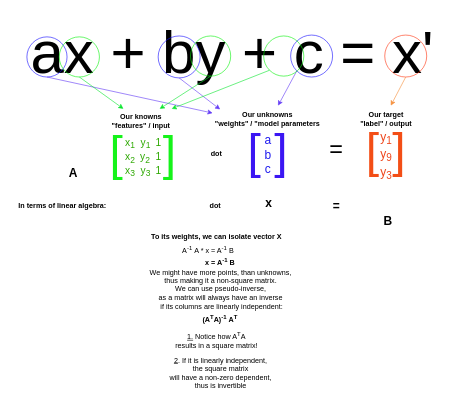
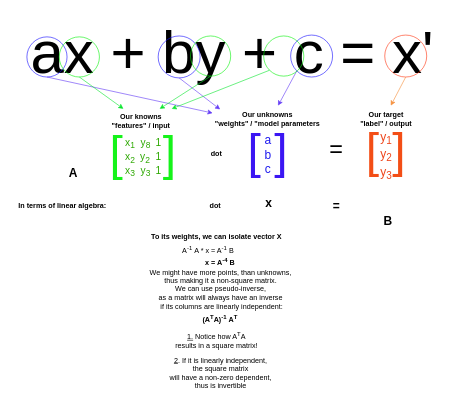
  <mxCell id="0" />
  <mxCell id="1" parent="0" />
  <mxCell id="2" value="&lt;font style=&quot;font-size: 100px;&quot;&gt;ax + by + c = x'&lt;/font&gt;" style="text;html=1;align=center;verticalAlign=middle;resizable=0;points=[];autosize=1;strokeColor=none;fillColor=none;" vertex="1" parent="1"><mxGeometry x="41" y="20" width="690" height="132" as="geometry" /></mxCell>
  <mxCell id="3" value="" style="ellipse;whiteSpace=wrap;html=1;aspect=fixed;fillColor=none;strokeColor=#150DFF;" vertex="1" parent="1"><mxGeometry x="44" y="61" width="67" height="67" as="geometry" /></mxCell>
  <mxCell id="4" value="" style="ellipse;whiteSpace=wrap;html=1;aspect=fixed;fillColor=none;strokeColor=#150DFF;" vertex="1" parent="1"><mxGeometry x="263" y="59.5" width="70" height="70" as="geometry" /></mxCell>
  <mxCell id="5" value="" style="ellipse;whiteSpace=wrap;html=1;aspect=fixed;fillColor=none;strokeColor=#150DFF;" vertex="1" parent="1"><mxGeometry x="484" y="58" width="70" height="70" as="geometry" /></mxCell>
  <mxCell id="6" value="&lt;font color=&quot;#3b16f3&quot; style=&quot;font-size: 80px;&quot;&gt;[ ]&lt;/font&gt;" style="text;html=1;align=center;verticalAlign=middle;whiteSpace=wrap;rounded=0;" vertex="1" parent="1"><mxGeometry x="351" y="237" width="190" height="30" as="geometry" /></mxCell>
  <mxCell id="7" value="&lt;font color=&quot;#1f1bee&quot; style=&quot;font-size: 20px;&quot;&gt;a&lt;br&gt;b&lt;br&gt;c&lt;/font&gt;" style="text;html=1;align=center;verticalAlign=middle;resizable=0;points=[];autosize=1;strokeColor=none;fillColor=none;" vertex="1" parent="1"><mxGeometry x="431" y="212" width="30" height="90" as="geometry" /></mxCell>
  <mxCell id="8" value="" style="endArrow=classic;html=1;rounded=0;exitX=0.5;exitY=1;exitDx=0;exitDy=0;strokeColor=#6138f5;entryX=0.03;entryY=0.271;entryDx=0;entryDy=0;entryPerimeter=0;" edge="1" parent="1" source="3" target="9"><mxGeometry width="50" height="50" relative="1" as="geometry"><mxPoint x="237" y="228" as="sourcePoint" /><mxPoint x="156" y="213" as="targetPoint" /></mxGeometry></mxCell>
  <mxCell id="9" value="Our unknowns&lt;br&gt;&quot;weights&quot; / &quot;model parameters" style="text;html=1;align=center;verticalAlign=middle;resizable=0;points=[];autosize=1;strokeColor=none;fillColor=none;fontStyle=1" vertex="1" parent="1"><mxGeometry x="348" y="177" width="193" height="41" as="geometry" /></mxCell>
  <mxCell id="10" value="&lt;font color=&quot;#f34e16&quot; style=&quot;font-size: 80px;&quot;&gt;[ ]&lt;/font&gt;" style="text;html=1;align=center;verticalAlign=middle;whiteSpace=wrap;rounded=0;" vertex="1" parent="1"><mxGeometry x="548" y="236" width="190" height="30" as="geometry" /></mxCell>
- <mxCell id="11" value="&lt;span style=&quot;font-size: 20px;&quot;&gt;&lt;font color=&quot;#ee451b&quot;&gt;y&lt;sub style=&quot;&quot;&gt;1&lt;br&gt;&lt;/sub&gt;y&lt;sub style=&quot;&quot;&gt;9&lt;br&gt;&lt;/sub&gt;y&lt;sub style=&quot;&quot;&gt;3&lt;/sub&gt;&lt;/font&gt;&lt;br&gt;&lt;/span&gt;" style="text;html=1;align=center;verticalAlign=middle;resizable=0;points=[];autosize=1;strokeColor=none;fillColor=none;" vertex="1" parent="1"><mxGeometry x="624.5" y="210" width="37" height="98" as="geometry" /></mxCell>
+ <mxCell id="11" value="&lt;span style=&quot;font-size: 20px;&quot;&gt;&lt;font color=&quot;#ee451b&quot;&gt;y&lt;sub style=&quot;&quot;&gt;1&lt;br&gt;&lt;/sub&gt;y&lt;sub style=&quot;&quot;&gt;2&lt;br&gt;&lt;/sub&gt;y&lt;sub style=&quot;&quot;&gt;3&lt;/sub&gt;&lt;/font&gt;&lt;br&gt;&lt;/span&gt;" style="text;html=1;align=center;verticalAlign=middle;resizable=0;points=[];autosize=1;strokeColor=none;fillColor=none;" vertex="1" parent="1"><mxGeometry x="624.5" y="210" width="37" height="98" as="geometry" /></mxCell>
  <mxCell id="12" value="Our target&lt;br&gt;&quot;label&quot; / output" style="text;html=1;align=center;verticalAlign=middle;resizable=0;points=[];autosize=1;strokeColor=none;fillColor=none;fontStyle=1" vertex="1" parent="1"><mxGeometry x="591" y="177" width="104" height="41" as="geometry" /></mxCell>
  <mxCell id="13" value="&lt;font style=&quot;font-size: 39px;&quot;&gt;=&lt;/font&gt;" style="text;html=1;align=center;verticalAlign=middle;resizable=0;points=[];autosize=1;strokeColor=none;fillColor=none;" vertex="1" parent="1"><mxGeometry x="539" y="219" width="41" height="59" as="geometry" /></mxCell>
  <mxCell id="14" value="" style="ellipse;whiteSpace=wrap;html=1;aspect=fixed;fillColor=none;strokeColor=#ff330f;" vertex="1" parent="1"><mxGeometry x="641" y="58" width="70" height="70" as="geometry" /></mxCell>
  <mxCell id="15" value="" style="endArrow=classic;html=1;rounded=0;exitX=0.5;exitY=1;exitDx=0;exitDy=0;strokeColor=#6138f5;entryX=0.095;entryY=0.122;entryDx=0;entryDy=0;entryPerimeter=0;" edge="1" parent="1" source="4" target="9"><mxGeometry width="50" height="50" relative="1" as="geometry"><mxPoint x="87" y="138" as="sourcePoint" /><mxPoint x="409" y="198" as="targetPoint" /></mxGeometry></mxCell>
  <mxCell id="16" value="" style="endArrow=classic;html=1;rounded=0;exitX=0;exitY=1;exitDx=0;exitDy=0;strokeColor=#6138f5;entryX=0.596;entryY=-0.031;entryDx=0;entryDy=0;entryPerimeter=0;" edge="1" parent="1" source="5" target="9"><mxGeometry width="50" height="50" relative="1" as="geometry"><mxPoint x="308" y="140" as="sourcePoint" /><mxPoint x="415" y="192" as="targetPoint" /></mxGeometry></mxCell>
  <mxCell id="17" value="&lt;font color=&quot;#16f31a&quot; style=&quot;font-size: 80px;&quot;&gt;[&amp;nbsp; &amp;nbsp;]&lt;/font&gt;" style="text;html=1;align=center;verticalAlign=middle;whiteSpace=wrap;rounded=0;" vertex="1" parent="1"><mxGeometry x="143" y="241" width="190" height="30" as="geometry" /></mxCell>
  <mxCell id="18" value="Our knowns&lt;br&gt;&quot;features&quot; / input" style="text;html=1;align=center;verticalAlign=middle;resizable=0;points=[];autosize=1;strokeColor=none;fillColor=none;fontStyle=1" vertex="1" parent="1"><mxGeometry x="176" y="181" width="115" height="41" as="geometry" /></mxCell>
- <mxCell id="19" value="&lt;font style=&quot;font-size: 17px;&quot; color=&quot;#2da800&quot;&gt;x&lt;sub style=&quot;&quot;&gt;1&lt;/sub&gt;&amp;nbsp; y&lt;sub style=&quot;&quot;&gt;1&amp;nbsp;&lt;/sub&gt;&amp;nbsp;1&lt;br&gt;x&lt;span style=&quot;&quot;&gt;&lt;sub&gt;2&amp;nbsp;&lt;/sub&gt;&lt;/span&gt;&amp;nbsp;y&lt;span style=&quot;&quot;&gt;&lt;sub&gt;2&lt;/sub&gt;&lt;/span&gt;&amp;nbsp; 1&lt;br&gt;x&lt;sub style=&quot;&quot;&gt;3&lt;/sub&gt;&amp;nbsp; y&lt;span style=&quot;&quot;&gt;&lt;sub&gt;3&amp;nbsp;&lt;/sub&gt;&lt;/span&gt;&amp;nbsp;1&lt;/font&gt;" style="text;html=1;align=center;verticalAlign=middle;whiteSpace=wrap;rounded=0;" vertex="1" parent="1"><mxGeometry x="187.5" y="248" width="101" height="30" as="geometry" /></mxCell>
+ <mxCell id="19" value="&lt;font style=&quot;font-size: 17px;&quot; color=&quot;#2da800&quot;&gt;x&lt;sub style=&quot;&quot;&gt;1&lt;/sub&gt;&amp;nbsp; y&lt;sub style=&quot;&quot;&gt;8&amp;nbsp;&lt;/sub&gt;&amp;nbsp;1&lt;br&gt;x&lt;span style=&quot;&quot;&gt;&lt;sub&gt;2&amp;nbsp;&lt;/sub&gt;&lt;/span&gt;&amp;nbsp;y&lt;span style=&quot;&quot;&gt;&lt;sub&gt;2&lt;/sub&gt;&lt;/span&gt;&amp;nbsp; 1&lt;br&gt;x&lt;sub style=&quot;&quot;&gt;3&lt;/sub&gt;&amp;nbsp; y&lt;span style=&quot;&quot;&gt;&lt;sub&gt;3&amp;nbsp;&lt;/sub&gt;&lt;/span&gt;&amp;nbsp;1&lt;/font&gt;" style="text;html=1;align=center;verticalAlign=middle;whiteSpace=wrap;rounded=0;" vertex="1" parent="1"><mxGeometry x="187.5" y="248" width="101" height="30" as="geometry" /></mxCell>
  <mxCell id="20" value="" style="endArrow=classic;html=1;rounded=0;exitX=0.5;exitY=1;exitDx=0;exitDy=0;strokeColor=#f58d38;entryX=0.578;entryY=-0.031;entryDx=0;entryDy=0;entryPerimeter=0;" edge="1" parent="1" source="14" target="12"><mxGeometry width="50" height="50" relative="1" as="geometry"><mxPoint x="504" y="128" as="sourcePoint" /><mxPoint x="463" y="186" as="targetPoint" /></mxGeometry></mxCell>
  <mxCell id="21" value="&lt;b&gt;dot&lt;/b&gt;" style="text;html=1;align=center;verticalAlign=middle;resizable=0;points=[];autosize=1;strokeColor=none;fillColor=none;" vertex="1" parent="1"><mxGeometry x="341" y="243" width="37" height="26" as="geometry" /></mxCell>
  <mxCell id="22" value="" style="ellipse;whiteSpace=wrap;html=1;aspect=fixed;fillColor=none;strokeColor=#07f20b;" vertex="1" parent="1"><mxGeometry x="98" y="61" width="67" height="67" as="geometry" /></mxCell>
  <mxCell id="23" value="" style="ellipse;whiteSpace=wrap;html=1;aspect=fixed;fillColor=none;strokeColor=#07f20b;" vertex="1" parent="1"><mxGeometry x="317" y="59.5" width="67" height="67" as="geometry" /></mxCell>
  <mxCell id="24" value="" style="ellipse;whiteSpace=wrap;html=1;aspect=fixed;fillColor=none;strokeColor=#07f20b;" vertex="1" parent="1"><mxGeometry x="439" y="59.5" width="67" height="67" as="geometry" /></mxCell>
  <mxCell id="25" value="" style="endArrow=classic;html=1;rounded=0;exitX=0.5;exitY=1;exitDx=0;exitDy=0;strokeColor=#0ae62e;" edge="1" parent="1" source="22" target="18"><mxGeometry width="50" height="50" relative="1" as="geometry"><mxPoint x="88" y="138" as="sourcePoint" /><mxPoint x="364" y="198" as="targetPoint" /></mxGeometry></mxCell>
  <mxCell id="26" value="" style="endArrow=classic;html=1;rounded=0;exitX=0.5;exitY=1;exitDx=0;exitDy=0;strokeColor=#0ae62e;" edge="1" parent="1" source="23" target="18"><mxGeometry width="50" height="50" relative="1" as="geometry"><mxPoint x="142" y="138" as="sourcePoint" /><mxPoint x="215" y="191" as="targetPoint" /></mxGeometry></mxCell>
  <mxCell id="27" value="" style="endArrow=classic;html=1;rounded=0;exitX=0;exitY=1;exitDx=0;exitDy=0;strokeColor=#0ae62e;" edge="1" parent="1" source="24" target="18"><mxGeometry width="50" height="50" relative="1" as="geometry"><mxPoint x="360" y="137" as="sourcePoint" /><mxPoint x="275" y="191" as="targetPoint" /></mxGeometry></mxCell>
  <mxCell id="28" value="&lt;b&gt;In terms of linear algebra:&lt;/b&gt;" style="text;html=1;align=center;verticalAlign=middle;resizable=0;points=[];autosize=1;strokeColor=none;fillColor=none;" vertex="1" parent="1"><mxGeometry x="20" y="330" width="165" height="26" as="geometry" /></mxCell>
  <mxCell id="29" value="&lt;b&gt;&lt;font style=&quot;font-size: 20px;&quot;&gt;A&lt;/font&gt;&lt;/b&gt;" style="text;html=1;align=center;verticalAlign=middle;resizable=0;points=[];autosize=1;strokeColor=none;fillColor=none;" vertex="1" parent="1"><mxGeometry x="105" y="269" width="32" height="36" as="geometry" /></mxCell>
  <mxCell id="30" value="&lt;span style=&quot;font-size: 20px;&quot;&gt;&lt;b&gt;x&lt;/b&gt;&lt;/span&gt;" style="text;html=1;align=center;verticalAlign=middle;resizable=0;points=[];autosize=1;strokeColor=none;fillColor=none;" vertex="1" parent="1"><mxGeometry x="432" y="320" width="29" height="36" as="geometry" /></mxCell>
  <mxCell id="31" value="&lt;span style=&quot;font-size: 20px;&quot;&gt;&lt;b&gt;=&lt;/b&gt;&lt;/span&gt;" style="text;html=1;align=center;verticalAlign=middle;resizable=0;points=[];autosize=1;strokeColor=none;fillColor=none;" vertex="1" parent="1"><mxGeometry x="544.5" y="324" width="30" height="36" as="geometry" /></mxCell>
  <mxCell id="32" value="&lt;span style=&quot;font-size: 20px;&quot;&gt;&lt;b&gt;B&lt;/b&gt;&lt;/span&gt;" style="text;html=1;align=center;verticalAlign=middle;resizable=0;points=[];autosize=1;strokeColor=none;fillColor=none;" vertex="1" parent="1"><mxGeometry x="629.5" y="350" width="32" height="36" as="geometry" /></mxCell>
  <mxCell id="33" value="&lt;b&gt;dot&lt;/b&gt;" style="text;html=1;align=center;verticalAlign=middle;resizable=0;points=[];autosize=1;strokeColor=none;fillColor=none;" vertex="1" parent="1"><mxGeometry x="339" y="330" width="37" height="26" as="geometry" /></mxCell>
  <mxCell id="34" value="&lt;b&gt;To its weights, we can isolate vector X&lt;br&gt;&lt;/b&gt;" style="text;html=1;align=center;verticalAlign=middle;resizable=0;points=[];autosize=1;strokeColor=none;fillColor=none;" vertex="1" parent="1"><mxGeometry x="234" y="382" width="251" height="26" as="geometry" /></mxCell>
  <mxCell id="35" value="A&lt;sup&gt;-1&lt;/sup&gt;&amp;nbsp;A * x = A&lt;sup&gt;-1&lt;/sup&gt;&amp;nbsp;B" style="text;html=1;align=center;verticalAlign=middle;resizable=0;points=[];autosize=1;strokeColor=none;fillColor=none;" vertex="1" parent="1"><mxGeometry x="294" y="401" width="104" height="29" as="geometry" /></mxCell>
- <mxCell id="36" value="x = A&lt;sup&gt;-1&lt;/sup&gt;&amp;nbsp;B" style="text;html=1;align=center;verticalAlign=middle;resizable=0;points=[];autosize=1;strokeColor=none;fillColor=none;fontStyle=1" vertex="1" parent="1"><mxGeometry x="332" y="421" width="67" height="29" as="geometry" /></mxCell>
+ <mxCell id="36" value="x = A&lt;sup&gt;-4&lt;/sup&gt;&amp;nbsp;B" style="text;html=1;align=center;verticalAlign=middle;resizable=0;points=[];autosize=1;strokeColor=none;fillColor=none;fontStyle=1" vertex="1" parent="1"><mxGeometry x="332" y="421" width="67" height="29" as="geometry" /></mxCell>
  <mxCell id="37" value="We might have more points, than unknowns, &lt;br&gt;thus making it a non-square matrix.&lt;br&gt;We can use pseudo-inverse, &lt;br&gt;as a matrix will always have an inverse&lt;br&gt;&amp;nbsp;if its columns are linearly independent:" style="text;html=1;align=center;verticalAlign=middle;resizable=0;points=[];autosize=1;strokeColor=none;fillColor=none;" vertex="1" parent="1"><mxGeometry x="239" y="440" width="255" height="84" as="geometry" /></mxCell>
  <mxCell id="38" value="(A&lt;sup&gt;T&lt;/sup&gt;A)&lt;sup&gt;-1&lt;/sup&gt;&amp;nbsp;A&lt;sup&gt;T&lt;/sup&gt;" style="text;html=1;align=center;verticalAlign=middle;resizable=0;points=[];autosize=1;strokeColor=none;fillColor=none;fontStyle=1" vertex="1" parent="1"><mxGeometry x="327.5" y="516" width="76" height="29" as="geometry" /></mxCell>
  <mxCell id="39" value="&lt;u&gt;1.&lt;/u&gt; Notice how A&lt;sup&gt;T&lt;/sup&gt;A&lt;br&gt;results in a square matrix!" style="text;html=1;align=center;verticalAlign=middle;resizable=0;points=[];autosize=1;strokeColor=none;fillColor=none;" vertex="1" parent="1"><mxGeometry x="282" y="545" width="155" height="43" as="geometry" /></mxCell>
  <mxCell id="40" value="&lt;u&gt;2&lt;/u&gt;. If it is linearly independent, &lt;br&gt;the square matrix&lt;br&gt;will have a non-zero dependent,&lt;br&gt;thus is invertible" style="text;html=1;align=center;verticalAlign=middle;resizable=0;points=[];autosize=1;strokeColor=none;fillColor=none;" vertex="1" parent="1"><mxGeometry x="272.5" y="587" width="188" height="70" as="geometry" /></mxCell>
